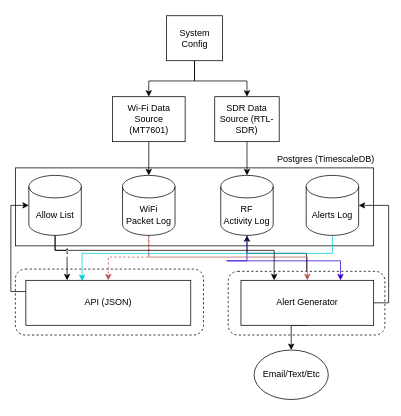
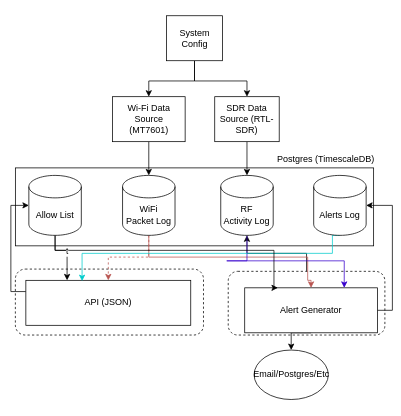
  <mxCell id="0" />
  <mxCell id="1" parent="0" />
  <mxCell id="2" value="" style="rounded=0;whiteSpace=wrap;html=1;" parent="1" vertex="1"><mxGeometry x="20" y="223" width="478" height="104" as="geometry" /></mxCell>
  <mxCell id="3" value="" style="rounded=1;whiteSpace=wrap;html=1;fillColor=none;dashed=1;" parent="1" vertex="1"><mxGeometry x="20" y="358" width="251" height="88" as="geometry" /></mxCell>
  <mxCell id="4" value="" style="edgeStyle=orthogonalEdgeStyle;rounded=0;orthogonalLoop=1;jettySize=auto;html=1;" edge="1" parent="1" source="5" target="29"><mxGeometry relative="1" as="geometry" /></mxCell>
  <mxCell id="5" value="" style="rounded=1;whiteSpace=wrap;html=1;fillColor=none;dashed=1;" parent="1" vertex="1"><mxGeometry x="304" y="361" width="209" height="85" as="geometry" /></mxCell>
  <mxCell id="6" value="" style="edgeStyle=orthogonalEdgeStyle;rounded=0;orthogonalLoop=1;jettySize=auto;html=1;entryX=0.5;entryY=0;entryDx=0;entryDy=0;entryPerimeter=0;" parent="1" source="7" target="27" edge="1"><mxGeometry relative="1" as="geometry"><mxPoint x="128" y="103" as="targetPoint" /></mxGeometry></mxCell>
  <mxCell id="7" value="Wi-Fi Data Source&lt;br&gt;(MT7601)" style="rounded=0;whiteSpace=wrap;html=1;" parent="1" vertex="1"><mxGeometry x="149.5" y="128" width="97" height="60" as="geometry" /></mxCell>
  <mxCell id="8" style="edgeStyle=orthogonalEdgeStyle;rounded=0;orthogonalLoop=1;jettySize=auto;html=1;exitX=0.5;exitY=1;exitDx=0;exitDy=0;entryX=0.5;entryY=0;entryDx=0;entryDy=0;entryPerimeter=0;" parent="1" source="9" target="29" edge="1"><mxGeometry relative="1" as="geometry"><mxPoint x="348" y="103" as="targetPoint" /></mxGeometry></mxCell>
  <mxCell id="9" value="SDR Data Source (RTL-SDR)" style="rounded=0;whiteSpace=wrap;html=1;" parent="1" vertex="1"><mxGeometry x="286" y="128" width="86" height="60" as="geometry" /></mxCell>
  <mxCell id="10" style="edgeStyle=orthogonalEdgeStyle;rounded=0;orthogonalLoop=1;jettySize=auto;html=1;exitX=1;exitY=0.5;exitDx=0;exitDy=0;entryX=1;entryY=0.5;entryDx=0;entryDy=0;entryPerimeter=0;" parent="1" source="12" target="28" edge="1"><mxGeometry relative="1" as="geometry" /></mxCell>
  <mxCell id="11" style="edgeStyle=orthogonalEdgeStyle;rounded=0;orthogonalLoop=1;jettySize=auto;html=1;exitX=0.5;exitY=1;exitDx=0;exitDy=0;entryX=0.5;entryY=0;entryDx=0;entryDy=0;" parent="1" source="12" target="20" edge="1"><mxGeometry relative="1" as="geometry" /></mxCell>
- <mxCell id="12" value="Alert Generator" style="rounded=0;whiteSpace=wrap;html=1;" parent="1" vertex="1"><mxGeometry x="321" y="373" width="177" height="60" as="geometry" /></mxCell>
+ <mxCell id="12" value="Alert Generator" style="rounded=0;whiteSpace=wrap;html=1;" parent="1" vertex="1"><mxGeometry x="326" y="383" width="177" height="60" as="geometry" /></mxCell>
  <mxCell id="13" style="edgeStyle=orthogonalEdgeStyle;rounded=0;orthogonalLoop=1;jettySize=auto;html=1;exitX=0;exitY=0.25;exitDx=0;exitDy=0;entryX=0;entryY=0.5;entryDx=0;entryDy=0;entryPerimeter=0;" parent="1" source="14" target="26" edge="1"><mxGeometry relative="1" as="geometry" /></mxCell>
  <mxCell id="14" value="API (JSON)" style="rounded=0;whiteSpace=wrap;html=1;" parent="1" vertex="1"><mxGeometry x="34" y="373" width="220" height="60" as="geometry" /></mxCell>
  <mxCell id="15" style="edgeStyle=orthogonalEdgeStyle;rounded=0;orthogonalLoop=1;jettySize=auto;html=1;entryX=0.5;entryY=0;entryDx=0;entryDy=0;" edge="1" parent="1" source="17" target="7"><mxGeometry relative="1" as="geometry"><Array as="points"><mxPoint x="259" y="107" /><mxPoint x="198" y="107" /></Array></mxGeometry></mxCell>
  <mxCell id="16" style="edgeStyle=orthogonalEdgeStyle;rounded=0;orthogonalLoop=1;jettySize=auto;html=1;" edge="1" parent="1" source="17" target="9"><mxGeometry relative="1" as="geometry"><Array as="points"><mxPoint x="259" y="107" /><mxPoint x="329" y="107" /></Array></mxGeometry></mxCell>
  <mxCell id="17" value="System Config" style="rounded=0;whiteSpace=wrap;html=1;" parent="1" vertex="1"><mxGeometry x="221.5" y="20" width="75" height="60" as="geometry" /></mxCell>
  <mxCell id="18" style="edgeStyle=orthogonalEdgeStyle;rounded=0;orthogonalLoop=1;jettySize=auto;html=1;entryX=0.5;entryY=0;entryDx=0;entryDy=0;fillColor=#f8cecc;strokeColor=#b85450;exitX=0.5;exitY=1;exitDx=0;exitDy=0;exitPerimeter=0;" parent="1" target="12" edge="1" source="27"><mxGeometry relative="1" as="geometry"><mxPoint x="146" y="313" as="sourcePoint" /><Array as="points"><mxPoint x="198" y="342" /><mxPoint x="410" y="342" /><mxPoint x="410" y="373" /></Array></mxGeometry></mxCell>
  <mxCell id="19" style="edgeStyle=orthogonalEdgeStyle;rounded=0;orthogonalLoop=1;jettySize=auto;html=1;exitX=0.5;exitY=1;exitDx=0;exitDy=0;exitPerimeter=0;fillColor=#6a00ff;strokeColor=#3700CC;entryX=0.75;entryY=0;entryDx=0;entryDy=0;" parent="1" source="29" target="12" edge="1"><mxGeometry relative="1" as="geometry"><mxPoint x="399" y="353" as="targetPoint" /><Array as="points"><mxPoint x="302" y="347" /><mxPoint x="443" y="347" /></Array></mxGeometry></mxCell>
- <mxCell id="20" value="Email/Text/Etc" style="ellipse;whiteSpace=wrap;html=1;" parent="1" vertex="1"><mxGeometry x="338.5" y="466" width="99" height="66" as="geometry" /></mxCell>
+ <mxCell id="20" value="Email/Postgres/Etc" style="ellipse;whiteSpace=wrap;html=1;" parent="1" vertex="1"><mxGeometry x="338.5" y="466" width="99" height="66" as="geometry" /></mxCell>
  <mxCell id="21" style="edgeStyle=orthogonalEdgeStyle;rounded=0;orthogonalLoop=1;jettySize=auto;html=1;exitX=0.5;exitY=1;exitDx=0;exitDy=0;exitPerimeter=0;entryX=0.5;entryY=0;entryDx=0;entryDy=0;strokeColor=#b85450;fillColor=#f8cecc;dashed=1;" parent="1" source="27" target="14" edge="1"><mxGeometry relative="1" as="geometry"><Array as="points"><mxPoint x="198" y="342" /><mxPoint x="144" y="342" /></Array></mxGeometry></mxCell>
  <mxCell id="22" value="Postgres (TimescaleDB)" style="text;html=1;align=center;verticalAlign=middle;resizable=0;points=[];autosize=1;strokeColor=none;fillColor=none;" parent="1" vertex="1"><mxGeometry x="364" y="203" width="140" height="18" as="geometry" /></mxCell>
  <mxCell id="23" style="edgeStyle=orthogonalEdgeStyle;rounded=0;orthogonalLoop=1;jettySize=auto;html=1;exitX=0.5;exitY=1;exitDx=0;exitDy=0;exitPerimeter=0;entryX=0.341;entryY=0.017;entryDx=0;entryDy=0;entryPerimeter=0;startArrow=none;startFill=0;strokeColor=#00CCCC;" parent="1" source="28" target="14" edge="1"><mxGeometry relative="1" as="geometry"><Array as="points"><mxPoint x="443" y="337" /><mxPoint x="109" y="337" /></Array></mxGeometry></mxCell>
  <mxCell id="24" style="edgeStyle=orthogonalEdgeStyle;rounded=0;orthogonalLoop=1;jettySize=auto;html=1;exitX=0.5;exitY=1;exitDx=0;exitDy=0;exitPerimeter=0;entryX=0.25;entryY=0;entryDx=0;entryDy=0;" edge="1" parent="1" source="26" target="12"><mxGeometry relative="1" as="geometry"><Array as="points"><mxPoint x="73" y="333" /><mxPoint x="365" y="333" /></Array></mxGeometry></mxCell>
  <mxCell id="25" value="t" style="edgeStyle=orthogonalEdgeStyle;rounded=0;orthogonalLoop=1;jettySize=auto;html=1;entryX=0.25;entryY=0;entryDx=0;entryDy=0;" edge="1" parent="1" source="26" target="14"><mxGeometry relative="1" as="geometry"><Array as="points"><mxPoint x="73" y="333" /><mxPoint x="89" y="333" /></Array></mxGeometry></mxCell>
  <mxCell id="26" value="Allow List" style="shape=cylinder3;whiteSpace=wrap;html=1;boundedLbl=1;backgroundOutline=1;size=15;" parent="1" vertex="1"><mxGeometry x="38" y="233" width="70" height="80" as="geometry" /></mxCell>
  <mxCell id="27" value="WiFi &lt;br&gt;Packet Log" style="shape=cylinder3;whiteSpace=wrap;html=1;boundedLbl=1;backgroundOutline=1;size=15;" parent="1" vertex="1"><mxGeometry x="163" y="233" width="70" height="80" as="geometry" /></mxCell>
- <mxCell id="28" value="Alerts Log" style="shape=cylinder3;whiteSpace=wrap;html=1;boundedLbl=1;backgroundOutline=1;size=15;" parent="1" vertex="1"><mxGeometry x="408" y="233" width="70" height="80" as="geometry" /></mxCell>
+ <mxCell id="28" value="Alerts Log" style="shape=cylinder3;whiteSpace=wrap;html=1;boundedLbl=1;backgroundOutline=1;size=15;" parent="1" vertex="1"><mxGeometry x="418" y="233" width="70" height="80" as="geometry" /></mxCell>
  <mxCell id="29" value="RF &lt;br&gt;Activity Log" style="shape=cylinder3;whiteSpace=wrap;html=1;boundedLbl=1;backgroundOutline=1;size=15;" parent="1" vertex="1"><mxGeometry x="294" y="233" width="70" height="80" as="geometry" /></mxCell>
